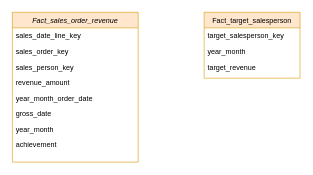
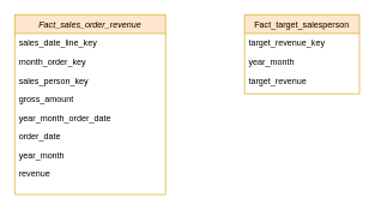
  <mxCell id="0" />
  <mxCell id="1" parent="0" />
  <mxCell id="2" value="Fact_sales_order_revenue" style="swimlane;fontStyle=2;align=center;verticalAlign=top;childLayout=stackLayout;horizontal=1;startSize=26;horizontalStack=0;resizeParent=1;resizeLast=0;collapsible=1;marginBottom=0;rounded=0;shadow=0;strokeWidth=1;swimlaneLine=1;fillColor=#ffe6cc;strokeColor=#d79b00;" vertex="1" parent="1"><mxGeometry x="20" y="20" width="210" height="250" as="geometry"><mxRectangle x="230" y="140" width="160" height="26" as="alternateBounds" /></mxGeometry></mxCell>
  <mxCell id="3" value="sales_date_line_key" style="text;align=left;verticalAlign=top;spacingLeft=4;spacingRight=4;overflow=hidden;rotatable=0;points=[[0,0.5],[1,0.5]];portConstraint=eastwest;" vertex="1" parent="2"><mxGeometry y="26" width="210" height="26" as="geometry" /></mxCell>
- <mxCell id="4" value="sales_order_key" style="text;align=left;verticalAlign=top;spacingLeft=4;spacingRight=4;overflow=hidden;rotatable=0;points=[[0,0.5],[1,0.5]];portConstraint=eastwest;rounded=0;shadow=0;html=0;" vertex="1" parent="2"><mxGeometry y="52" width="210" height="26" as="geometry" /></mxCell>
+ <mxCell id="4" value="month_order_key" style="text;align=left;verticalAlign=top;spacingLeft=4;spacingRight=4;overflow=hidden;rotatable=0;points=[[0,0.5],[1,0.5]];portConstraint=eastwest;rounded=0;shadow=0;html=0;" vertex="1" parent="2"><mxGeometry y="52" width="210" height="26" as="geometry" /></mxCell>
  <mxCell id="5" value="sales_person_key" style="text;align=left;verticalAlign=top;spacingLeft=4;spacingRight=4;overflow=hidden;rotatable=0;points=[[0,0.5],[1,0.5]];portConstraint=eastwest;rounded=0;shadow=0;html=0;" vertex="1" parent="2"><mxGeometry y="78" width="210" height="26" as="geometry" /></mxCell>
- <mxCell id="6" value="revenue_amount" style="text;align=left;verticalAlign=top;spacingLeft=4;spacingRight=4;overflow=hidden;rotatable=0;points=[[0,0.5],[1,0.5]];portConstraint=eastwest;rounded=0;shadow=0;html=0;" vertex="1" parent="2"><mxGeometry y="104" width="210" height="26" as="geometry" /></mxCell>
+ <mxCell id="6" value="gross_amount" style="text;align=left;verticalAlign=top;spacingLeft=4;spacingRight=4;overflow=hidden;rotatable=0;points=[[0,0.5],[1,0.5]];portConstraint=eastwest;rounded=0;shadow=0;html=0;" vertex="1" parent="2"><mxGeometry y="104" width="210" height="26" as="geometry" /></mxCell>
  <mxCell id="7" value="year_month_order_date" style="text;align=left;verticalAlign=top;spacingLeft=4;spacingRight=4;overflow=hidden;rotatable=0;points=[[0,0.5],[1,0.5]];portConstraint=eastwest;rounded=0;shadow=0;html=0;" vertex="1" parent="2"><mxGeometry y="130" width="210" height="26" as="geometry" /></mxCell>
- <mxCell id="8" value="gross_date" style="text;align=left;verticalAlign=top;spacingLeft=4;spacingRight=4;overflow=hidden;rotatable=0;points=[[0,0.5],[1,0.5]];portConstraint=eastwest;rounded=0;shadow=0;html=0;" vertex="1" parent="2"><mxGeometry y="156" width="210" height="26" as="geometry" /></mxCell>
+ <mxCell id="8" value="order_date" style="text;align=left;verticalAlign=top;spacingLeft=4;spacingRight=4;overflow=hidden;rotatable=0;points=[[0,0.5],[1,0.5]];portConstraint=eastwest;rounded=0;shadow=0;html=0;" vertex="1" parent="2"><mxGeometry y="156" width="210" height="26" as="geometry" /></mxCell>
  <mxCell id="9" value="year_month" style="text;align=left;verticalAlign=top;spacingLeft=4;spacingRight=4;overflow=hidden;rotatable=0;points=[[0,0.5],[1,0.5]];portConstraint=eastwest;rounded=0;shadow=0;html=0;" vertex="1" parent="2"><mxGeometry y="182" width="210" height="26" as="geometry" /></mxCell>
- <mxCell id="10" value="achievement" style="text;align=left;verticalAlign=top;spacingLeft=4;spacingRight=4;overflow=hidden;rotatable=0;points=[[0,0.5],[1,0.5]];portConstraint=eastwest;rounded=0;shadow=0;html=0;" vertex="1" parent="2"><mxGeometry y="208" width="210" height="26" as="geometry" /></mxCell>
+ <mxCell id="10" value="revenue" style="text;align=left;verticalAlign=top;spacingLeft=4;spacingRight=4;overflow=hidden;rotatable=0;points=[[0,0.5],[1,0.5]];portConstraint=eastwest;rounded=0;shadow=0;html=0;" vertex="1" parent="2"><mxGeometry y="208" width="210" height="26" as="geometry" /></mxCell>
  <mxCell id="11" value="Fact_target_salesperson" style="swimlane;fontStyle=0;align=center;verticalAlign=top;childLayout=stackLayout;horizontal=1;startSize=26;horizontalStack=0;resizeParent=1;resizeLast=0;collapsible=1;marginBottom=0;rounded=0;shadow=0;strokeWidth=1;fillColor=#ffe6cc;strokeColor=#d79b00;" vertex="1" parent="1"><mxGeometry x="340" y="20" width="160" height="110" as="geometry"><mxRectangle x="340" y="380" width="170" height="26" as="alternateBounds" /></mxGeometry></mxCell>
- <mxCell id="12" value="target_salesperson_key" style="text;align=left;verticalAlign=top;spacingLeft=4;spacingRight=4;overflow=hidden;rotatable=0;points=[[0,0.5],[1,0.5]];portConstraint=eastwest;" vertex="1" parent="11"><mxGeometry y="26" width="160" height="26" as="geometry" /></mxCell>
+ <mxCell id="12" value="target_revenue_key" style="text;align=left;verticalAlign=top;spacingLeft=4;spacingRight=4;overflow=hidden;rotatable=0;points=[[0,0.5],[1,0.5]];portConstraint=eastwest;" vertex="1" parent="11"><mxGeometry y="26" width="160" height="26" as="geometry" /></mxCell>
  <mxCell id="13" value="year_month" style="text;align=left;verticalAlign=top;spacingLeft=4;spacingRight=4;overflow=hidden;rotatable=0;points=[[0,0.5],[1,0.5]];portConstraint=eastwest;" vertex="1" parent="11"><mxGeometry y="52" width="160" height="26" as="geometry" /></mxCell>
  <mxCell id="14" value="target_revenue" style="text;align=left;verticalAlign=top;spacingLeft=4;spacingRight=4;overflow=hidden;rotatable=0;points=[[0,0.5],[1,0.5]];portConstraint=eastwest;" vertex="1" parent="11"><mxGeometry y="78" width="160" height="26" as="geometry" /></mxCell>
